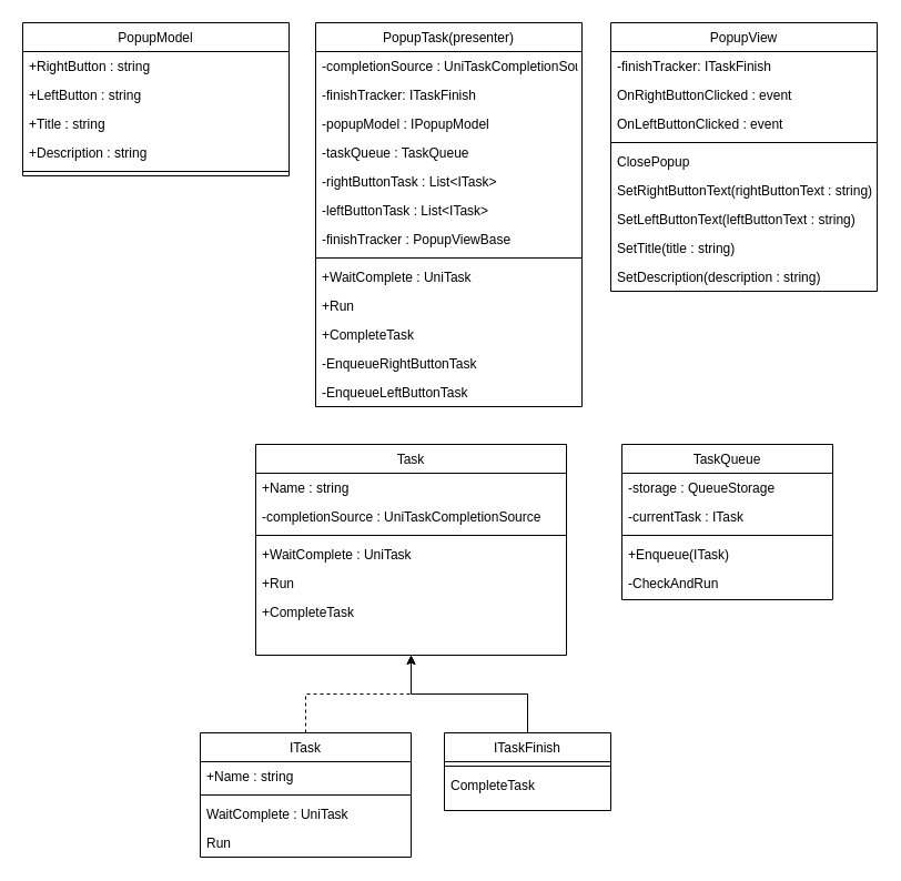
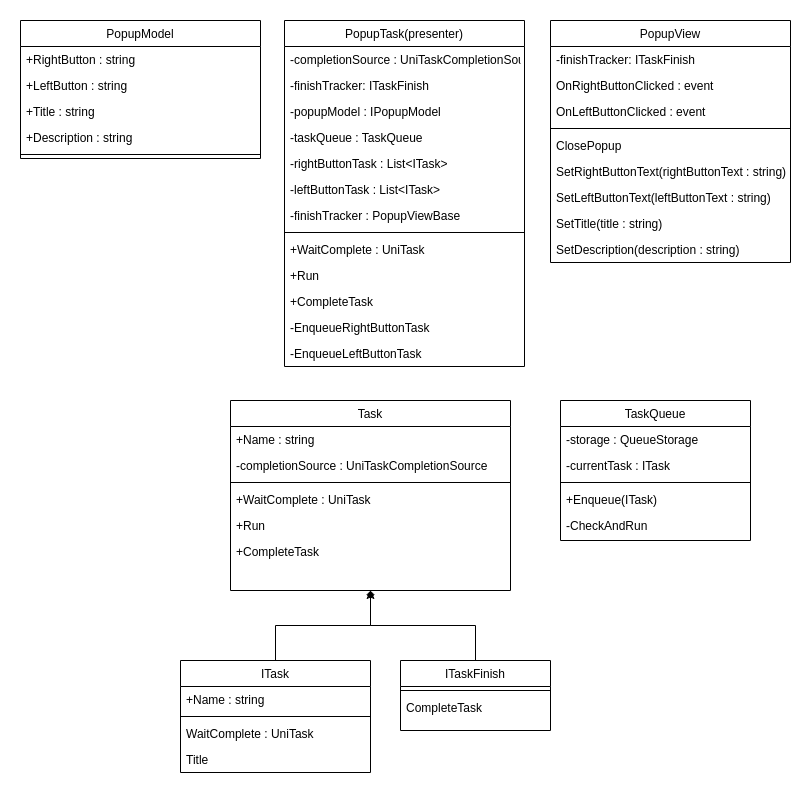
  <mxCell id="0" />
  <mxCell id="1" parent="0" />
  <mxCell id="2" value="Task" style="swimlane;fontStyle=0;align=center;verticalAlign=top;childLayout=stackLayout;horizontal=1;startSize=26;horizontalStack=0;resizeParent=1;resizeLast=0;collapsible=1;marginBottom=0;rounded=0;shadow=0;strokeWidth=1;" vertex="1" parent="1"><mxGeometry x="230" y="400" width="280" height="190" as="geometry"><mxRectangle x="130" y="380" width="160" height="26" as="alternateBounds" /></mxGeometry></mxCell>
  <mxCell id="3" value="+Name : string" style="text;align=left;verticalAlign=top;spacingLeft=4;spacingRight=4;overflow=hidden;rotatable=0;points=[[0,0.5],[1,0.5]];portConstraint=eastwest;" vertex="1" parent="2"><mxGeometry y="26" width="280" height="26" as="geometry" /></mxCell>
  <mxCell id="4" value="-completionSource : UniTaskCompletionSource" style="text;align=left;verticalAlign=top;spacingLeft=4;spacingRight=4;overflow=hidden;rotatable=0;points=[[0,0.5],[1,0.5]];portConstraint=eastwest;rounded=0;shadow=0;html=0;" vertex="1" parent="2"><mxGeometry y="52" width="280" height="26" as="geometry" /></mxCell>
  <mxCell id="5" value="" style="line;html=1;strokeWidth=1;align=left;verticalAlign=middle;spacingTop=-1;spacingLeft=3;spacingRight=3;rotatable=0;labelPosition=right;points=[];portConstraint=eastwest;" vertex="1" parent="2"><mxGeometry y="78" width="280" height="8" as="geometry" /></mxCell>
  <mxCell id="6" value="+WaitComplete : UniTask" style="text;align=left;verticalAlign=top;spacingLeft=4;spacingRight=4;overflow=hidden;rotatable=0;points=[[0,0.5],[1,0.5]];portConstraint=eastwest;fontStyle=0" vertex="1" parent="2"><mxGeometry y="86" width="280" height="26" as="geometry" /></mxCell>
  <mxCell id="7" value="+Run" style="text;align=left;verticalAlign=top;spacingLeft=4;spacingRight=4;overflow=hidden;rotatable=0;points=[[0,0.5],[1,0.5]];portConstraint=eastwest;" vertex="1" parent="2"><mxGeometry y="112" width="280" height="26" as="geometry" /></mxCell>
  <mxCell id="8" value="+CompleteTask" style="text;align=left;verticalAlign=top;spacingLeft=4;spacingRight=4;overflow=hidden;rotatable=0;points=[[0,0.5],[1,0.5]];portConstraint=eastwest;" vertex="1" parent="2"><mxGeometry y="138" width="280" height="26" as="geometry" /></mxCell>
- <mxCell id="9" style="edgeStyle=orthogonalEdgeStyle;rounded=0;orthogonalLoop=1;jettySize=auto;html=1;exitX=0.5;exitY=0;exitDx=0;exitDy=0;dashed=1;" edge="1" parent="1" source="10" target="2"><mxGeometry relative="1" as="geometry" /></mxCell>
+ <mxCell id="9" style="edgeStyle=orthogonalEdgeStyle;rounded=0;orthogonalLoop=1;jettySize=auto;html=1;exitX=0.5;exitY=0;exitDx=0;exitDy=0;" edge="1" parent="1" source="10" target="2"><mxGeometry relative="1" as="geometry" /></mxCell>
  <mxCell id="10" value="ITask" style="swimlane;fontStyle=0;align=center;verticalAlign=top;childLayout=stackLayout;horizontal=1;startSize=26;horizontalStack=0;resizeParent=1;resizeLast=0;collapsible=1;marginBottom=0;rounded=0;shadow=0;strokeWidth=1;" vertex="1" parent="1"><mxGeometry x="180" y="660" width="190" height="112" as="geometry"><mxRectangle x="130" y="380" width="160" height="26" as="alternateBounds" /></mxGeometry></mxCell>
  <mxCell id="11" value="+Name : string" style="text;align=left;verticalAlign=top;spacingLeft=4;spacingRight=4;overflow=hidden;rotatable=0;points=[[0,0.5],[1,0.5]];portConstraint=eastwest;" vertex="1" parent="10"><mxGeometry y="26" width="190" height="26" as="geometry" /></mxCell>
  <mxCell id="12" value="" style="line;html=1;strokeWidth=1;align=left;verticalAlign=middle;spacingTop=-1;spacingLeft=3;spacingRight=3;rotatable=0;labelPosition=right;points=[];portConstraint=eastwest;" vertex="1" parent="10"><mxGeometry y="52" width="190" height="8" as="geometry" /></mxCell>
  <mxCell id="13" value="WaitComplete : UniTask" style="text;align=left;verticalAlign=top;spacingLeft=4;spacingRight=4;overflow=hidden;rotatable=0;points=[[0,0.5],[1,0.5]];portConstraint=eastwest;fontStyle=0" vertex="1" parent="10"><mxGeometry y="60" width="190" height="26" as="geometry" /></mxCell>
- <mxCell id="14" value="Run" style="text;align=left;verticalAlign=top;spacingLeft=4;spacingRight=4;overflow=hidden;rotatable=0;points=[[0,0.5],[1,0.5]];portConstraint=eastwest;" vertex="1" parent="10"><mxGeometry y="86" width="190" height="26" as="geometry" /></mxCell>
- <mxCell id="15" style="edgeStyle=orthogonalEdgeStyle;rounded=0;orthogonalLoop=1;jettySize=auto;html=1;exitX=0.5;exitY=0;exitDx=0;exitDy=0;" edge="1" parent="1" source="16" target="2"><mxGeometry relative="1" as="geometry" /></mxCell>
+ <mxCell id="14" value="Title" style="text;align=left;verticalAlign=top;spacingLeft=4;spacingRight=4;overflow=hidden;rotatable=0;points=[[0,0.5],[1,0.5]];portConstraint=eastwest;" vertex="1" parent="10"><mxGeometry y="86" width="190" height="26" as="geometry" /></mxCell>
+ <mxCell id="15" style="edgeStyle=orthogonalEdgeStyle;rounded=0;orthogonalLoop=1;jettySize=auto;html=1;exitX=0.5;exitY=0;exitDx=0;exitDy=0;endArrow=diamond;" edge="1" parent="1" source="16" target="2"><mxGeometry relative="1" as="geometry" /></mxCell>
  <mxCell id="16" value="ITaskFinish" style="swimlane;fontStyle=0;align=center;verticalAlign=top;childLayout=stackLayout;horizontal=1;startSize=26;horizontalStack=0;resizeParent=1;resizeLast=0;collapsible=1;marginBottom=0;rounded=0;shadow=0;strokeWidth=1;" vertex="1" parent="1"><mxGeometry x="400" y="660" width="150" height="70" as="geometry"><mxRectangle x="130" y="380" width="160" height="26" as="alternateBounds" /></mxGeometry></mxCell>
  <mxCell id="17" value="" style="line;html=1;strokeWidth=1;align=left;verticalAlign=middle;spacingTop=-1;spacingLeft=3;spacingRight=3;rotatable=0;labelPosition=right;points=[];portConstraint=eastwest;" vertex="1" parent="16"><mxGeometry y="26" width="150" height="8" as="geometry" /></mxCell>
  <mxCell id="18" value="CompleteTask" style="text;align=left;verticalAlign=top;spacingLeft=4;spacingRight=4;overflow=hidden;rotatable=0;points=[[0,0.5],[1,0.5]];portConstraint=eastwest;fontStyle=0" vertex="1" parent="16"><mxGeometry y="34" width="150" height="26" as="geometry" /></mxCell>
  <mxCell id="19" value="TaskQueue" style="swimlane;fontStyle=0;align=center;verticalAlign=top;childLayout=stackLayout;horizontal=1;startSize=26;horizontalStack=0;resizeParent=1;resizeLast=0;collapsible=1;marginBottom=0;rounded=0;shadow=0;strokeWidth=1;" vertex="1" parent="1"><mxGeometry x="560" y="400" width="190" height="140" as="geometry"><mxRectangle x="130" y="380" width="160" height="26" as="alternateBounds" /></mxGeometry></mxCell>
  <mxCell id="20" value="-storage : QueueStorage" style="text;align=left;verticalAlign=top;spacingLeft=4;spacingRight=4;overflow=hidden;rotatable=0;points=[[0,0.5],[1,0.5]];portConstraint=eastwest;" vertex="1" parent="19"><mxGeometry y="26" width="190" height="26" as="geometry" /></mxCell>
  <mxCell id="21" value="-currentTask : ITask" style="text;align=left;verticalAlign=top;spacingLeft=4;spacingRight=4;overflow=hidden;rotatable=0;points=[[0,0.5],[1,0.5]];portConstraint=eastwest;rounded=0;shadow=0;html=0;" vertex="1" parent="19"><mxGeometry y="52" width="190" height="26" as="geometry" /></mxCell>
  <mxCell id="22" value="" style="line;html=1;strokeWidth=1;align=left;verticalAlign=middle;spacingTop=-1;spacingLeft=3;spacingRight=3;rotatable=0;labelPosition=right;points=[];portConstraint=eastwest;" vertex="1" parent="19"><mxGeometry y="78" width="190" height="8" as="geometry" /></mxCell>
  <mxCell id="23" value="+Enqueue(ITask)" style="text;align=left;verticalAlign=top;spacingLeft=4;spacingRight=4;overflow=hidden;rotatable=0;points=[[0,0.5],[1,0.5]];portConstraint=eastwest;fontStyle=0" vertex="1" parent="19"><mxGeometry y="86" width="190" height="26" as="geometry" /></mxCell>
  <mxCell id="24" value="-CheckAndRun" style="text;align=left;verticalAlign=top;spacingLeft=4;spacingRight=4;overflow=hidden;rotatable=0;points=[[0,0.5],[1,0.5]];portConstraint=eastwest;" vertex="1" parent="19"><mxGeometry y="112" width="190" height="26" as="geometry" /></mxCell>
  <mxCell id="25" value="PopupView" style="swimlane;fontStyle=0;align=center;verticalAlign=top;childLayout=stackLayout;horizontal=1;startSize=26;horizontalStack=0;resizeParent=1;resizeLast=0;collapsible=1;marginBottom=0;rounded=0;shadow=0;strokeWidth=1;" vertex="1" parent="1"><mxGeometry x="550" y="20" width="240" height="242" as="geometry"><mxRectangle x="130" y="380" width="160" height="26" as="alternateBounds" /></mxGeometry></mxCell>
  <mxCell id="26" value="-finishTracker: ITaskFinish" style="text;align=left;verticalAlign=top;spacingLeft=4;spacingRight=4;overflow=hidden;rotatable=0;points=[[0,0.5],[1,0.5]];portConstraint=eastwest;" vertex="1" parent="25"><mxGeometry y="26" width="240" height="26" as="geometry" /></mxCell>
  <mxCell id="27" value="OnRightButtonClicked : event" style="text;align=left;verticalAlign=top;spacingLeft=4;spacingRight=4;overflow=hidden;rotatable=0;points=[[0,0.5],[1,0.5]];portConstraint=eastwest;" vertex="1" parent="25"><mxGeometry y="52" width="240" height="26" as="geometry" /></mxCell>
  <mxCell id="28" value="OnLeftButtonClicked : event" style="text;align=left;verticalAlign=top;spacingLeft=4;spacingRight=4;overflow=hidden;rotatable=0;points=[[0,0.5],[1,0.5]];portConstraint=eastwest;" vertex="1" parent="25"><mxGeometry y="78" width="240" height="26" as="geometry" /></mxCell>
  <mxCell id="29" value="" style="line;html=1;strokeWidth=1;align=left;verticalAlign=middle;spacingTop=-1;spacingLeft=3;spacingRight=3;rotatable=0;labelPosition=right;points=[];portConstraint=eastwest;" vertex="1" parent="25"><mxGeometry y="104" width="240" height="8" as="geometry" /></mxCell>
  <mxCell id="30" value="ClosePopup" style="text;align=left;verticalAlign=top;spacingLeft=4;spacingRight=4;overflow=hidden;rotatable=0;points=[[0,0.5],[1,0.5]];portConstraint=eastwest;fontStyle=0" vertex="1" parent="25"><mxGeometry y="112" width="240" height="26" as="geometry" /></mxCell>
  <mxCell id="31" value="SetRightButtonText(rightButtonText : string)" style="text;align=left;verticalAlign=top;spacingLeft=4;spacingRight=4;overflow=hidden;rotatable=0;points=[[0,0.5],[1,0.5]];portConstraint=eastwest;fontStyle=0" vertex="1" parent="25"><mxGeometry y="138" width="240" height="26" as="geometry" /></mxCell>
  <mxCell id="32" value="SetLeftButtonText(leftButtonText : string)" style="text;align=left;verticalAlign=top;spacingLeft=4;spacingRight=4;overflow=hidden;rotatable=0;points=[[0,0.5],[1,0.5]];portConstraint=eastwest;fontStyle=0" vertex="1" parent="25"><mxGeometry y="164" width="240" height="26" as="geometry" /></mxCell>
  <mxCell id="33" value="SetTitle(title : string)" style="text;align=left;verticalAlign=top;spacingLeft=4;spacingRight=4;overflow=hidden;rotatable=0;points=[[0,0.5],[1,0.5]];portConstraint=eastwest;fontStyle=0" vertex="1" parent="25"><mxGeometry y="190" width="240" height="26" as="geometry" /></mxCell>
  <mxCell id="34" value="SetDescription(description : string)" style="text;align=left;verticalAlign=top;spacingLeft=4;spacingRight=4;overflow=hidden;rotatable=0;points=[[0,0.5],[1,0.5]];portConstraint=eastwest;fontStyle=0" vertex="1" parent="25"><mxGeometry y="216" width="240" height="26" as="geometry" /></mxCell>
  <mxCell id="35" value="PopupTask(presenter)" style="swimlane;fontStyle=0;align=center;verticalAlign=top;childLayout=stackLayout;horizontal=1;startSize=26;horizontalStack=0;resizeParent=1;resizeLast=0;collapsible=1;marginBottom=0;rounded=0;shadow=0;strokeWidth=1;" vertex="1" parent="1"><mxGeometry x="284" y="20" width="240" height="346" as="geometry"><mxRectangle x="130" y="380" width="160" height="26" as="alternateBounds" /></mxGeometry></mxCell>
  <mxCell id="36" value="-completionSource : UniTaskCompletionSource" style="text;align=left;verticalAlign=top;spacingLeft=4;spacingRight=4;overflow=hidden;rotatable=0;points=[[0,0.5],[1,0.5]];portConstraint=eastwest;rounded=0;shadow=0;html=0;" vertex="1" parent="35"><mxGeometry y="26" width="240" height="26" as="geometry" /></mxCell>
  <mxCell id="37" value="-finishTracker: ITaskFinish" style="text;align=left;verticalAlign=top;spacingLeft=4;spacingRight=4;overflow=hidden;rotatable=0;points=[[0,0.5],[1,0.5]];portConstraint=eastwest;" vertex="1" parent="35"><mxGeometry y="52" width="240" height="26" as="geometry" /></mxCell>
  <mxCell id="38" value="-popupModel : IPopupModel" style="text;align=left;verticalAlign=top;spacingLeft=4;spacingRight=4;overflow=hidden;rotatable=0;points=[[0,0.5],[1,0.5]];portConstraint=eastwest;" vertex="1" parent="35"><mxGeometry y="78" width="240" height="26" as="geometry" /></mxCell>
  <mxCell id="39" value="-taskQueue : TaskQueue" style="text;align=left;verticalAlign=top;spacingLeft=4;spacingRight=4;overflow=hidden;rotatable=0;points=[[0,0.5],[1,0.5]];portConstraint=eastwest;" vertex="1" parent="35"><mxGeometry y="104" width="240" height="26" as="geometry" /></mxCell>
  <mxCell id="40" value="-rightButtonTask : List&lt;ITask&gt;" style="text;align=left;verticalAlign=top;spacingLeft=4;spacingRight=4;overflow=hidden;rotatable=0;points=[[0,0.5],[1,0.5]];portConstraint=eastwest;" vertex="1" parent="35"><mxGeometry y="130" width="240" height="26" as="geometry" /></mxCell>
  <mxCell id="41" value="-leftButtonTask : List&lt;ITask&gt;" style="text;align=left;verticalAlign=top;spacingLeft=4;spacingRight=4;overflow=hidden;rotatable=0;points=[[0,0.5],[1,0.5]];portConstraint=eastwest;" vertex="1" parent="35"><mxGeometry y="156" width="240" height="26" as="geometry" /></mxCell>
  <mxCell id="42" value="-finishTracker : PopupViewBase" style="text;align=left;verticalAlign=top;spacingLeft=4;spacingRight=4;overflow=hidden;rotatable=0;points=[[0,0.5],[1,0.5]];portConstraint=eastwest;" vertex="1" parent="35"><mxGeometry y="182" width="240" height="26" as="geometry" /></mxCell>
  <mxCell id="43" value="" style="line;html=1;strokeWidth=1;align=left;verticalAlign=middle;spacingTop=-1;spacingLeft=3;spacingRight=3;rotatable=0;labelPosition=right;points=[];portConstraint=eastwest;" vertex="1" parent="35"><mxGeometry y="208" width="240" height="8" as="geometry" /></mxCell>
  <mxCell id="44" value="+WaitComplete : UniTask" style="text;align=left;verticalAlign=top;spacingLeft=4;spacingRight=4;overflow=hidden;rotatable=0;points=[[0,0.5],[1,0.5]];portConstraint=eastwest;fontStyle=0" vertex="1" parent="35"><mxGeometry y="216" width="240" height="26" as="geometry" /></mxCell>
  <mxCell id="45" value="+Run" style="text;align=left;verticalAlign=top;spacingLeft=4;spacingRight=4;overflow=hidden;rotatable=0;points=[[0,0.5],[1,0.5]];portConstraint=eastwest;" vertex="1" parent="35"><mxGeometry y="242" width="240" height="26" as="geometry" /></mxCell>
  <mxCell id="46" value="+CompleteTask" style="text;align=left;verticalAlign=top;spacingLeft=4;spacingRight=4;overflow=hidden;rotatable=0;points=[[0,0.5],[1,0.5]];portConstraint=eastwest;" vertex="1" parent="35"><mxGeometry y="268" width="240" height="26" as="geometry" /></mxCell>
  <mxCell id="47" value="-EnqueueRightButtonTask" style="text;align=left;verticalAlign=top;spacingLeft=4;spacingRight=4;overflow=hidden;rotatable=0;points=[[0,0.5],[1,0.5]];portConstraint=eastwest;" vertex="1" parent="35"><mxGeometry y="294" width="240" height="26" as="geometry" /></mxCell>
  <mxCell id="48" value="-EnqueueLeftButtonTask" style="text;align=left;verticalAlign=top;spacingLeft=4;spacingRight=4;overflow=hidden;rotatable=0;points=[[0,0.5],[1,0.5]];portConstraint=eastwest;" vertex="1" parent="35"><mxGeometry y="320" width="240" height="26" as="geometry" /></mxCell>
  <mxCell id="49" value="PopupModel" style="swimlane;fontStyle=0;align=center;verticalAlign=top;childLayout=stackLayout;horizontal=1;startSize=26;horizontalStack=0;resizeParent=1;resizeLast=0;collapsible=1;marginBottom=0;rounded=0;shadow=0;strokeWidth=1;" vertex="1" parent="1"><mxGeometry x="20" y="20" width="240" height="138" as="geometry"><mxRectangle x="130" y="380" width="160" height="26" as="alternateBounds" /></mxGeometry></mxCell>
  <mxCell id="50" value="+RightButton : string " style="text;align=left;verticalAlign=top;spacingLeft=4;spacingRight=4;overflow=hidden;rotatable=0;points=[[0,0.5],[1,0.5]];portConstraint=eastwest;" vertex="1" parent="49"><mxGeometry y="26" width="240" height="26" as="geometry" /></mxCell>
  <mxCell id="51" value="+LeftButton : string " style="text;align=left;verticalAlign=top;spacingLeft=4;spacingRight=4;overflow=hidden;rotatable=0;points=[[0,0.5],[1,0.5]];portConstraint=eastwest;" vertex="1" parent="49"><mxGeometry y="52" width="240" height="26" as="geometry" /></mxCell>
  <mxCell id="52" value="+Title : string " style="text;align=left;verticalAlign=top;spacingLeft=4;spacingRight=4;overflow=hidden;rotatable=0;points=[[0,0.5],[1,0.5]];portConstraint=eastwest;" vertex="1" parent="49"><mxGeometry y="78" width="240" height="26" as="geometry" /></mxCell>
  <mxCell id="53" value="+Description : string " style="text;align=left;verticalAlign=top;spacingLeft=4;spacingRight=4;overflow=hidden;rotatable=0;points=[[0,0.5],[1,0.5]];portConstraint=eastwest;" vertex="1" parent="49"><mxGeometry y="104" width="240" height="26" as="geometry" /></mxCell>
  <mxCell id="54" value="" style="line;html=1;strokeWidth=1;align=left;verticalAlign=middle;spacingTop=-1;spacingLeft=3;spacingRight=3;rotatable=0;labelPosition=right;points=[];portConstraint=eastwest;" vertex="1" parent="49"><mxGeometry y="130" width="240" height="8" as="geometry" /></mxCell>
